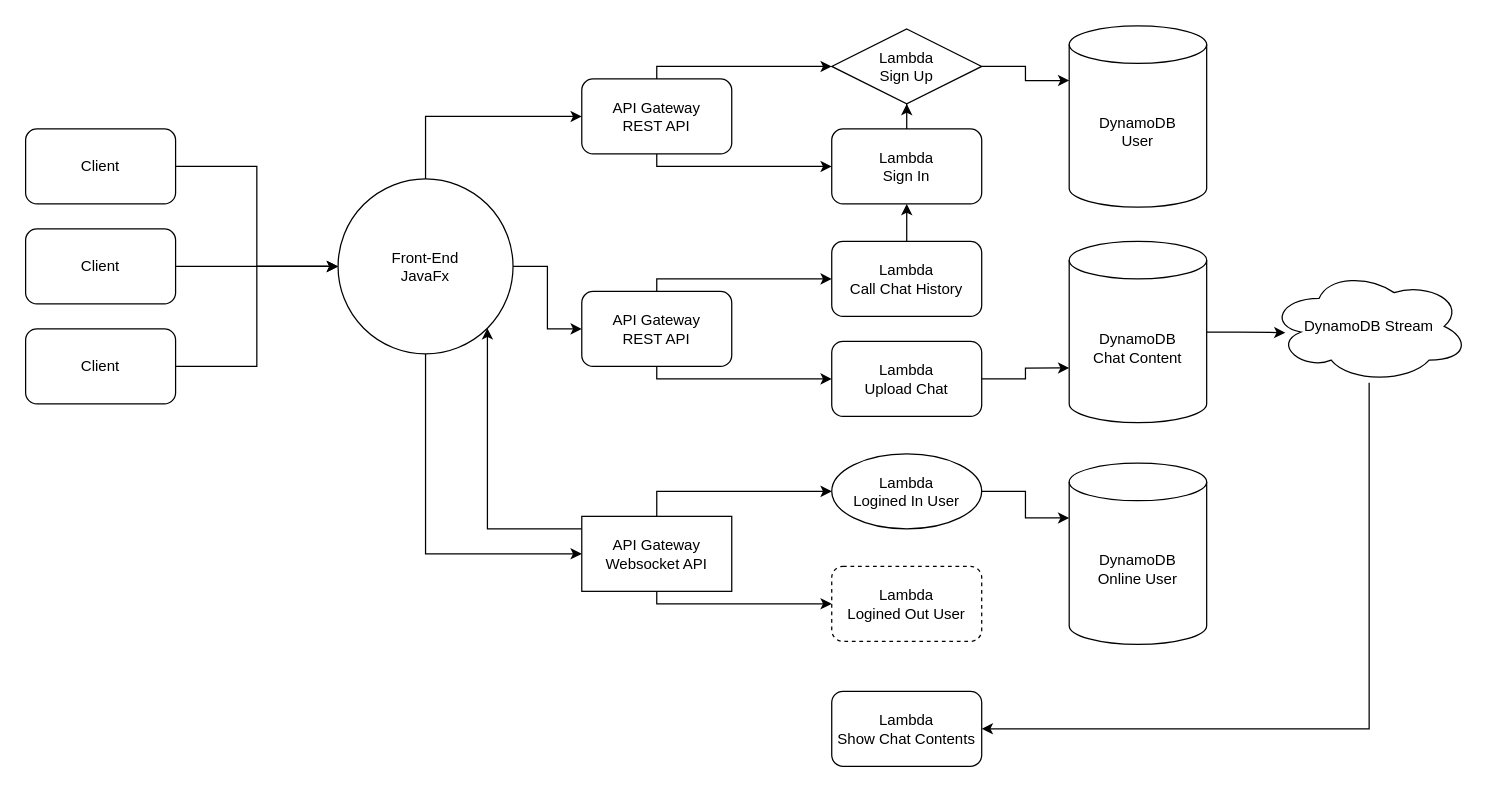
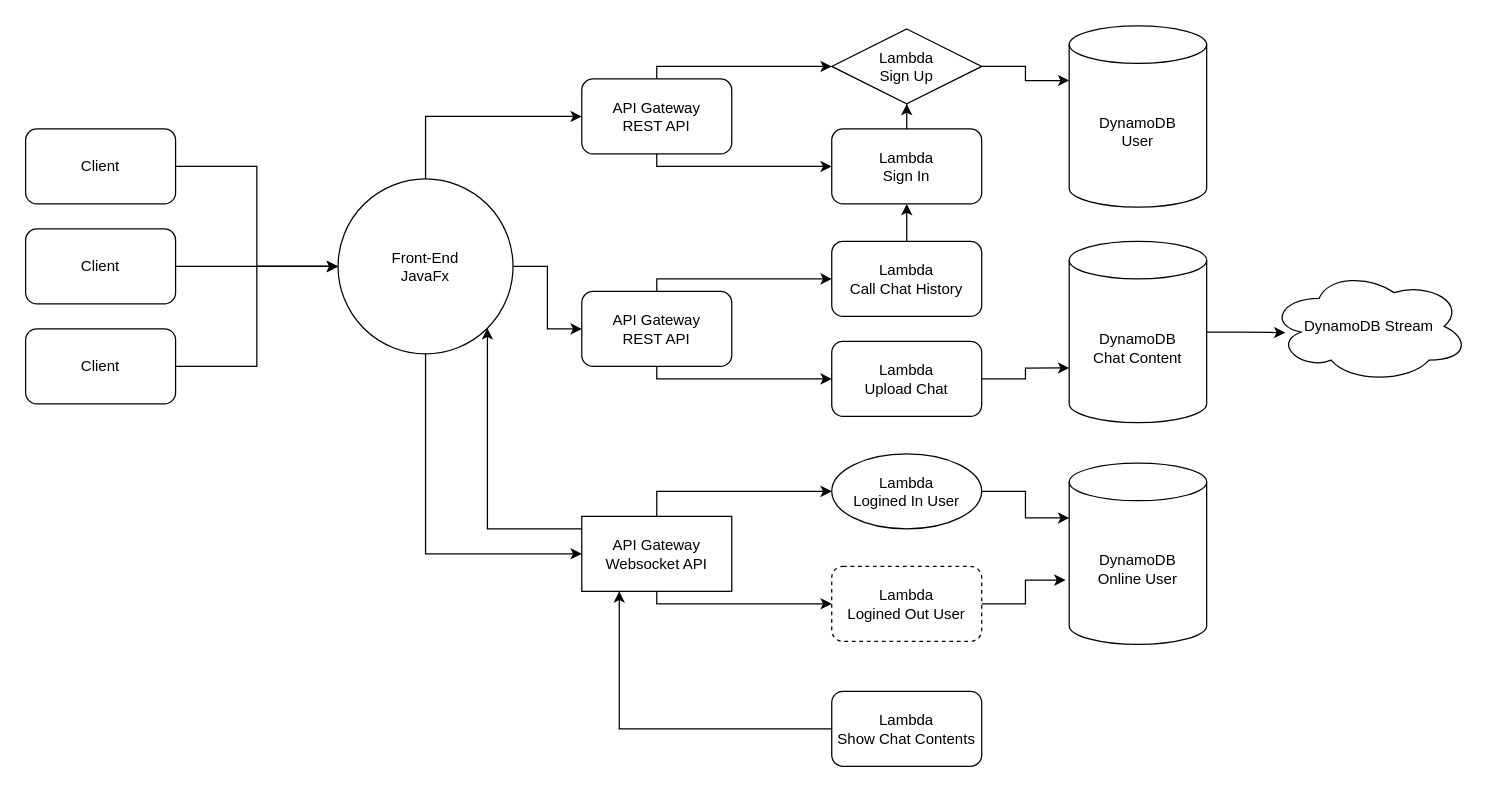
  <mxCell id="0" />
  <mxCell id="1" parent="0" />
  <mxCell id="2" style="edgeStyle=orthogonalEdgeStyle;rounded=0;orthogonalLoop=1;jettySize=auto;html=1;entryX=0;entryY=0.5;entryDx=0;entryDy=0;" parent="1" source="3" target="10" edge="1"><mxGeometry relative="1" as="geometry" /></mxCell>
  <mxCell id="3" value="Client" style="rounded=1;whiteSpace=wrap;html=1;" parent="1" vertex="1"><mxGeometry x="20" y="182.5" width="120" height="60" as="geometry" /></mxCell>
  <mxCell id="4" value="Client" style="rounded=1;whiteSpace=wrap;html=1;" parent="1" vertex="1"><mxGeometry x="20" y="262.5" width="120" height="60" as="geometry" /></mxCell>
  <mxCell id="5" style="edgeStyle=orthogonalEdgeStyle;rounded=0;orthogonalLoop=1;jettySize=auto;html=1;entryX=0;entryY=0.5;entryDx=0;entryDy=0;" parent="1" source="6" target="10" edge="1"><mxGeometry relative="1" as="geometry" /></mxCell>
  <mxCell id="6" value="Client" style="rounded=1;whiteSpace=wrap;html=1;" parent="1" vertex="1"><mxGeometry x="20" y="102.5" width="120" height="60" as="geometry" /></mxCell>
  <mxCell id="7" style="edgeStyle=orthogonalEdgeStyle;rounded=0;orthogonalLoop=1;jettySize=auto;html=1;entryX=0;entryY=0.5;entryDx=0;entryDy=0;" parent="1" source="10" target="21" edge="1"><mxGeometry relative="1" as="geometry"><Array as="points"><mxPoint x="340" y="92.5" /></Array></mxGeometry></mxCell>
  <mxCell id="8" style="edgeStyle=orthogonalEdgeStyle;rounded=0;orthogonalLoop=1;jettySize=auto;html=1;entryX=0;entryY=0.5;entryDx=0;entryDy=0;" parent="1" source="10" target="18" edge="1"><mxGeometry relative="1" as="geometry"><Array as="points"><mxPoint x="340" y="442.5" /></Array></mxGeometry></mxCell>
  <mxCell id="9" style="edgeStyle=orthogonalEdgeStyle;rounded=0;orthogonalLoop=1;jettySize=auto;html=1;entryX=0;entryY=0.5;entryDx=0;entryDy=0;" parent="1" source="10" target="14" edge="1"><mxGeometry relative="1" as="geometry" /></mxCell>
  <mxCell id="10" value="Front-End&lt;br&gt;JavaFx" style="ellipse;whiteSpace=wrap;html=1;aspect=fixed;" parent="1" vertex="1"><mxGeometry x="270" y="142.5" width="140" height="140" as="geometry" /></mxCell>
  <mxCell id="11" style="edgeStyle=orthogonalEdgeStyle;rounded=0;orthogonalLoop=1;jettySize=auto;html=1;" parent="1" source="4" target="10" edge="1"><mxGeometry relative="1" as="geometry" /></mxCell>
  <mxCell id="12" style="edgeStyle=orthogonalEdgeStyle;rounded=0;orthogonalLoop=1;jettySize=auto;html=1;entryX=0;entryY=0.5;entryDx=0;entryDy=0;" parent="1" source="14" target="27" edge="1"><mxGeometry relative="1" as="geometry"><Array as="points"><mxPoint x="525" y="222.5" /></Array></mxGeometry></mxCell>
  <mxCell id="13" style="edgeStyle=orthogonalEdgeStyle;rounded=0;orthogonalLoop=1;jettySize=auto;html=1;entryX=0;entryY=0.5;entryDx=0;entryDy=0;" parent="1" source="14" target="28" edge="1"><mxGeometry relative="1" as="geometry"><Array as="points"><mxPoint x="525" y="302.5" /></Array></mxGeometry></mxCell>
  <mxCell id="14" value="API Gateway&lt;br&gt;REST API" style="rounded=1;whiteSpace=wrap;html=1;" parent="1" vertex="1"><mxGeometry x="465" y="232.5" width="120" height="60" as="geometry" /></mxCell>
  <mxCell id="15" style="edgeStyle=orthogonalEdgeStyle;rounded=0;orthogonalLoop=1;jettySize=auto;html=1;entryX=0;entryY=0.5;entryDx=0;entryDy=0;" parent="1" source="18" target="32" edge="1"><mxGeometry relative="1" as="geometry"><Array as="points"><mxPoint x="525" y="392.5" /></Array></mxGeometry></mxCell>
  <mxCell id="16" style="edgeStyle=orthogonalEdgeStyle;rounded=0;orthogonalLoop=1;jettySize=auto;html=1;entryX=0;entryY=0.5;entryDx=0;entryDy=0;" parent="1" source="18" target="33" edge="1"><mxGeometry relative="1" as="geometry"><Array as="points"><mxPoint x="525" y="482.5" /></Array></mxGeometry></mxCell>
  <mxCell id="17" style="edgeStyle=orthogonalEdgeStyle;rounded=0;orthogonalLoop=1;jettySize=auto;html=1;entryX=1;entryY=1;entryDx=0;entryDy=0;" parent="1" source="18" target="10" edge="1"><mxGeometry relative="1" as="geometry"><Array as="points"><mxPoint x="390" y="422.5" /></Array></mxGeometry></mxCell>
  <mxCell id="18" value="API Gateway&lt;br&gt;Websocket API" style="whiteSpace=wrap;html=1;rounded=0;" parent="1" vertex="1"><mxGeometry x="465" y="412.5" width="120" height="60" as="geometry" /></mxCell>
  <mxCell id="19" style="edgeStyle=orthogonalEdgeStyle;rounded=0;orthogonalLoop=1;jettySize=auto;html=1;entryX=0;entryY=0.5;entryDx=0;entryDy=0;" parent="1" source="21" target="22" edge="1"><mxGeometry relative="1" as="geometry"><Array as="points"><mxPoint x="525" y="52.5" /></Array></mxGeometry></mxCell>
  <mxCell id="20" style="edgeStyle=orthogonalEdgeStyle;rounded=0;orthogonalLoop=1;jettySize=auto;html=1;entryX=0;entryY=0.5;entryDx=0;entryDy=0;" parent="1" source="21" target="23" edge="1"><mxGeometry relative="1" as="geometry"><Array as="points"><mxPoint x="525" y="132.5" /></Array></mxGeometry></mxCell>
  <mxCell id="21" value="API Gateway&lt;br&gt;REST API" style="rounded=1;whiteSpace=wrap;html=1;" parent="1" vertex="1"><mxGeometry x="465" y="62.5" width="120" height="60" as="geometry" /></mxCell>
  <mxCell id="22" value="Lambda&lt;br&gt;Sign Up" style="rhombus;whiteSpace=wrap;html=1;" parent="1" vertex="1"><mxGeometry x="665" y="22.5" width="120" height="60" as="geometry" /></mxCell>
  <mxCell id="23" value="Lambda&lt;br&gt;Sign In" style="rounded=1;whiteSpace=wrap;html=1;" parent="1" vertex="1"><mxGeometry x="665" y="102.5" width="120" height="60" as="geometry" /></mxCell>
  <mxCell id="24" value="DynamoDB&lt;br&gt;User" style="shape=cylinder3;whiteSpace=wrap;html=1;boundedLbl=1;backgroundOutline=1;size=15;" parent="1" vertex="1"><mxGeometry x="855" y="20" width="110" height="145" as="geometry" /></mxCell>
  <mxCell id="25" style="edgeStyle=orthogonalEdgeStyle;rounded=0;orthogonalLoop=1;jettySize=auto;html=1;entryX=0;entryY=0;entryDx=0;entryDy=43.75;entryPerimeter=0;" parent="1" source="22" target="24" edge="1"><mxGeometry relative="1" as="geometry" /></mxCell>
  <mxCell id="26" style="edgeStyle=orthogonalEdgeStyle;rounded=0;orthogonalLoop=1;jettySize=auto;html=1;" parent="1" source="23" target="22" edge="1"><mxGeometry relative="1" as="geometry" /></mxCell>
  <mxCell id="27" value="Lambda&lt;br&gt;Call Chat History" style="rounded=1;whiteSpace=wrap;html=1;" parent="1" vertex="1"><mxGeometry x="665" y="192.5" width="120" height="60" as="geometry" /></mxCell>
  <mxCell id="28" value="Lambda&lt;br&gt;Upload Chat" style="rounded=1;whiteSpace=wrap;html=1;" parent="1" vertex="1"><mxGeometry x="665" y="272.5" width="120" height="60" as="geometry" /></mxCell>
  <mxCell id="29" value="DynamoDB&lt;br&gt;Chat Content" style="shape=cylinder3;whiteSpace=wrap;html=1;boundedLbl=1;backgroundOutline=1;size=15;" parent="1" vertex="1"><mxGeometry x="855" y="192.5" width="110" height="145" as="geometry" /></mxCell>
  <mxCell id="30" style="edgeStyle=orthogonalEdgeStyle;rounded=0;orthogonalLoop=1;jettySize=auto;html=1;" parent="1" source="27" target="23" edge="1"><mxGeometry relative="1" as="geometry" /></mxCell>
  <mxCell id="31" style="edgeStyle=orthogonalEdgeStyle;rounded=0;orthogonalLoop=1;jettySize=auto;html=1;entryX=0;entryY=0;entryDx=0;entryDy=101.25;entryPerimeter=0;" parent="1" source="28" target="29" edge="1"><mxGeometry relative="1" as="geometry" /></mxCell>
  <mxCell id="32" value="Lambda&lt;br&gt;Logined In User" style="ellipse;whiteSpace=wrap;html=1;" parent="1" vertex="1"><mxGeometry x="665" y="362.5" width="120" height="60" as="geometry" /></mxCell>
  <mxCell id="33" value="Lambda&lt;br&gt;Logined Out User" style="rounded=1;whiteSpace=wrap;html=1;dashed=1;" parent="1" vertex="1"><mxGeometry x="665" y="452.5" width="120" height="60" as="geometry" /></mxCell>
  <mxCell id="34" value="DynamoDB&lt;br&gt;Online User" style="shape=cylinder3;whiteSpace=wrap;html=1;boundedLbl=1;backgroundOutline=1;size=15;" parent="1" vertex="1"><mxGeometry x="855" y="370" width="110" height="145" as="geometry" /></mxCell>
  <mxCell id="35" style="edgeStyle=orthogonalEdgeStyle;rounded=0;orthogonalLoop=1;jettySize=auto;html=1;entryX=0;entryY=0;entryDx=0;entryDy=43.75;entryPerimeter=0;" parent="1" source="32" target="34" edge="1"><mxGeometry relative="1" as="geometry" /></mxCell>
- <mxCell id="37" style="edgeStyle=orthogonalEdgeStyle;rounded=0;orthogonalLoop=1;jettySize=auto;html=1;entryX=1;entryY=0.5;entryDx=0;entryDy=0;" parent="1" source="38" target="41" edge="1"><mxGeometry relative="1" as="geometry"><Array as="points"><mxPoint x="1095" y="582.5" /></Array></mxGeometry></mxCell>
+ <mxCell id="36" style="edgeStyle=orthogonalEdgeStyle;rounded=0;orthogonalLoop=1;jettySize=auto;html=1;entryX=-0.027;entryY=0.645;entryDx=0;entryDy=0;entryPerimeter=0;" parent="1" source="33" target="34" edge="1"><mxGeometry relative="1" as="geometry" /></mxCell>
  <mxCell id="38" value="DynamoDB Stream" style="ellipse;shape=cloud;whiteSpace=wrap;html=1;" parent="1" vertex="1"><mxGeometry x="1015" y="215.5" width="160" height="90" as="geometry" /></mxCell>
  <mxCell id="39" style="edgeStyle=orthogonalEdgeStyle;rounded=0;orthogonalLoop=1;jettySize=auto;html=1;entryX=0.081;entryY=0.556;entryDx=0;entryDy=0;entryPerimeter=0;" parent="1" source="29" target="38" edge="1"><mxGeometry relative="1" as="geometry" /></mxCell>
+ <mxCell id="40" style="edgeStyle=orthogonalEdgeStyle;rounded=0;orthogonalLoop=1;jettySize=auto;html=1;entryX=0.25;entryY=1;entryDx=0;entryDy=0;" parent="1" source="41" target="18" edge="1"><mxGeometry relative="1" as="geometry" /></mxCell>
  <mxCell id="41" value="Lambda&lt;br&gt;Show Chat Contents" style="rounded=1;whiteSpace=wrap;html=1;" parent="1" vertex="1"><mxGeometry x="665" y="552.5" width="120" height="60" as="geometry" /></mxCell>
